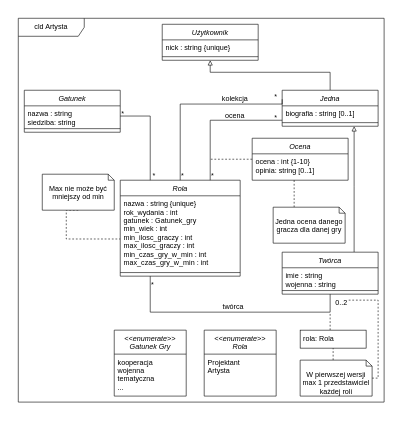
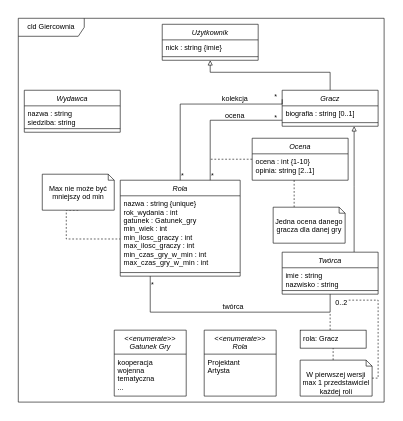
  <mxCell id="0" />
  <mxCell id="1" parent="0" />
  <mxCell id="2" value="" style="rounded=0;whiteSpace=wrap;html=1;strokeColor=#FFFFFF;" vertex="1" parent="1"><mxGeometry x="20" y="20" width="630" height="660" as="geometry" /></mxCell>
- <mxCell id="3" value="cld Artysta" style="shape=umlFrame;whiteSpace=wrap;html=1;width=110;height=30;" vertex="1" parent="1"><mxGeometry x="30" y="30" width="610" height="640" as="geometry" /></mxCell>
+ <mxCell id="3" value="cld Giercownia" style="shape=umlFrame;whiteSpace=wrap;html=1;width=110;height=30;" vertex="1" parent="1"><mxGeometry x="30" y="30" width="610" height="640" as="geometry" /></mxCell>
  <mxCell id="4" value="Rola" style="swimlane;fontStyle=2;align=center;verticalAlign=top;childLayout=stackLayout;horizontal=1;startSize=26;horizontalStack=0;resizeParent=1;resizeLast=0;collapsible=1;marginBottom=0;rounded=0;shadow=0;strokeWidth=1;" parent="1" vertex="1"><mxGeometry x="200" y="300" width="200" height="160" as="geometry"><mxRectangle x="230" y="140" width="160" height="26" as="alternateBounds" /></mxGeometry></mxCell>
  <mxCell id="5" value="nazwa : string {unique}&#10;rok_wydania : int&#10;gatunek : Gatunek_gry&#10;min_wiek : int&#10;min_ilosc_graczy : int&#10;max_ilosc_graczy : int&#10;min_czas_gry_w_min : int&#10;max_czas_gry_w_min : int" style="text;align=left;verticalAlign=top;spacingLeft=4;spacingRight=4;overflow=hidden;rotatable=0;points=[[0,0.5],[1,0.5]];portConstraint=eastwest;" parent="4" vertex="1"><mxGeometry y="26" width="200" height="124" as="geometry" /></mxCell>
  <mxCell id="6" value="" style="line;html=1;strokeWidth=1;align=left;verticalAlign=middle;spacingTop=-1;spacingLeft=3;spacingRight=3;rotatable=0;labelPosition=right;points=[];portConstraint=eastwest;" parent="4" vertex="1"><mxGeometry y="150" width="200" height="8" as="geometry" /></mxCell>
  <mxCell id="7" style="edgeStyle=orthogonalEdgeStyle;rounded=0;orthogonalLoop=1;jettySize=auto;html=1;endArrow=block;endFill=0;" edge="1" parent="1" source="8"><mxGeometry relative="1" as="geometry"><mxPoint x="350" y="100" as="targetPoint" /><Array as="points"><mxPoint x="550" y="120" /><mxPoint x="350" y="120" /></Array></mxGeometry></mxCell>
- <mxCell id="8" value="Jedna" style="swimlane;fontStyle=2;align=center;verticalAlign=top;childLayout=stackLayout;horizontal=1;startSize=26;horizontalStack=0;resizeParent=1;resizeLast=0;collapsible=1;marginBottom=0;rounded=0;shadow=0;strokeWidth=1;" parent="1" vertex="1"><mxGeometry x="470" y="150" width="160" height="60" as="geometry"><mxRectangle x="230" y="140" width="160" height="26" as="alternateBounds" /></mxGeometry></mxCell>
+ <mxCell id="8" value="Gracz" style="swimlane;fontStyle=2;align=center;verticalAlign=top;childLayout=stackLayout;horizontal=1;startSize=26;horizontalStack=0;resizeParent=1;resizeLast=0;collapsible=1;marginBottom=0;rounded=0;shadow=0;strokeWidth=1;" parent="1" vertex="1"><mxGeometry x="470" y="150" width="160" height="60" as="geometry"><mxRectangle x="230" y="140" width="160" height="26" as="alternateBounds" /></mxGeometry></mxCell>
  <mxCell id="9" value="biografia : string [0..1]" style="text;align=left;verticalAlign=top;spacingLeft=4;spacingRight=4;overflow=hidden;rotatable=0;points=[[0,0.5],[1,0.5]];portConstraint=eastwest;" parent="8" vertex="1"><mxGeometry y="26" width="160" height="24" as="geometry" /></mxCell>
  <mxCell id="10" value="" style="line;html=1;strokeWidth=1;align=left;verticalAlign=middle;spacingTop=-1;spacingLeft=3;spacingRight=3;rotatable=0;labelPosition=right;points=[];portConstraint=eastwest;" parent="8" vertex="1"><mxGeometry y="50" width="160" height="8" as="geometry" /></mxCell>
  <mxCell id="11" value="&lt;&lt;enumerate&gt;&gt;&#10;Rola" style="swimlane;fontStyle=2;align=center;verticalAlign=top;childLayout=stackLayout;horizontal=1;startSize=40;horizontalStack=0;resizeParent=1;resizeLast=0;collapsible=1;marginBottom=0;rounded=0;shadow=0;strokeWidth=1;" parent="1" vertex="1"><mxGeometry x="340" y="550" width="120" height="110" as="geometry"><mxRectangle x="230" y="140" width="160" height="26" as="alternateBounds" /></mxGeometry></mxCell>
  <mxCell id="12" value="Projektant&#10;Artysta" style="text;align=left;verticalAlign=top;spacingLeft=4;spacingRight=4;overflow=hidden;rotatable=0;points=[[0,0.5],[1,0.5]];portConstraint=eastwest;" parent="11" vertex="1"><mxGeometry y="40" width="120" height="70" as="geometry" /></mxCell>
  <mxCell id="13" value="&lt;&lt;enumerate&gt;&gt;&#10;Gatunek Gry" style="swimlane;fontStyle=2;align=center;verticalAlign=top;childLayout=stackLayout;horizontal=1;startSize=40;horizontalStack=0;resizeParent=1;resizeLast=0;collapsible=1;marginBottom=0;rounded=0;shadow=0;strokeWidth=1;" parent="1" vertex="1"><mxGeometry x="190" y="550" width="120" height="110" as="geometry"><mxRectangle x="230" y="140" width="160" height="26" as="alternateBounds" /></mxGeometry></mxCell>
  <mxCell id="14" value="kooperacja&#10;wojenna&#10;tematyczna&#10;..." style="text;align=left;verticalAlign=top;spacingLeft=4;spacingRight=4;overflow=hidden;rotatable=0;points=[[0,0.5],[1,0.5]];portConstraint=eastwest;" parent="13" vertex="1"><mxGeometry y="40" width="120" height="70" as="geometry" /></mxCell>
- <mxCell id="15" value="Gatunek" style="swimlane;fontStyle=2;align=center;verticalAlign=top;childLayout=stackLayout;horizontal=1;startSize=26;horizontalStack=0;resizeParent=1;resizeLast=0;collapsible=1;marginBottom=0;rounded=0;shadow=0;strokeWidth=1;" parent="1" vertex="1"><mxGeometry x="40" y="150" width="160" height="70" as="geometry"><mxRectangle x="230" y="140" width="160" height="26" as="alternateBounds" /></mxGeometry></mxCell>
+ <mxCell id="15" value="Wydawca" style="swimlane;fontStyle=2;align=center;verticalAlign=top;childLayout=stackLayout;horizontal=1;startSize=26;horizontalStack=0;resizeParent=1;resizeLast=0;collapsible=1;marginBottom=0;rounded=0;shadow=0;strokeWidth=1;" parent="1" vertex="1"><mxGeometry x="40" y="150" width="160" height="70" as="geometry"><mxRectangle x="230" y="140" width="160" height="26" as="alternateBounds" /></mxGeometry></mxCell>
  <mxCell id="16" value="nazwa : string&#10;siedziba: string" style="text;align=left;verticalAlign=top;spacingLeft=4;spacingRight=4;overflow=hidden;rotatable=0;points=[[0,0.5],[1,0.5]];portConstraint=eastwest;" parent="15" vertex="1"><mxGeometry y="26" width="160" height="34" as="geometry" /></mxCell>
  <mxCell id="17" value="" style="line;html=1;strokeWidth=1;align=left;verticalAlign=middle;spacingTop=-1;spacingLeft=3;spacingRight=3;rotatable=0;labelPosition=right;points=[];portConstraint=eastwest;" parent="15" vertex="1"><mxGeometry y="60" width="160" height="8" as="geometry" /></mxCell>
- <mxCell id="18" value="" style="endArrow=none;shadow=0;strokeWidth=1;rounded=0;endFill=0;edgeStyle=elbowEdgeStyle;elbow=vertical;exitX=1;exitY=0.5;exitDx=0;exitDy=0;entryX=0.25;entryY=0;entryDx=0;entryDy=0;" parent="1" source="16" target="4" edge="1"><mxGeometry x="0.5" y="41" relative="1" as="geometry"><mxPoint x="512" y="560" as="sourcePoint" /><mxPoint x="640" y="560" as="targetPoint" /><mxPoint x="-40" y="32" as="offset" /><Array as="points"><mxPoint x="230" y="193" /><mxPoint x="110" y="153" /><mxPoint x="120" y="160" /></Array></mxGeometry></mxCell>
- <mxCell id="19" value="*" style="resizable=0;align=left;verticalAlign=bottom;labelBackgroundColor=none;fontSize=12;" parent="18" connectable="0" vertex="1"><mxGeometry x="-1" relative="1" as="geometry"><mxPoint y="4" as="offset" /></mxGeometry></mxCell>
- <mxCell id="20" value="*" style="resizable=0;align=right;verticalAlign=bottom;labelBackgroundColor=none;fontSize=12;" parent="18" connectable="0" vertex="1"><mxGeometry x="1" relative="1" as="geometry"><mxPoint x="10" y="0.06" as="offset" /></mxGeometry></mxCell>
  <mxCell id="21" value="" style="endArrow=none;shadow=0;strokeWidth=1;rounded=0;endFill=0;edgeStyle=elbowEdgeStyle;elbow=vertical;exitX=0.75;exitY=0;exitDx=0;exitDy=0;" parent="1" source="4" edge="1"><mxGeometry x="0.5" y="41" relative="1" as="geometry"><mxPoint x="542" y="590" as="sourcePoint" /><mxPoint x="470" y="200" as="targetPoint" /><mxPoint x="-40" y="32" as="offset" /><Array as="points"><mxPoint x="410" y="200" /><mxPoint x="420" y="210" /><mxPoint x="410" y="153" /></Array></mxGeometry></mxCell>
  <mxCell id="22" value="*" style="resizable=0;align=left;verticalAlign=bottom;labelBackgroundColor=none;fontSize=12;" parent="21" connectable="0" vertex="1"><mxGeometry x="-1" relative="1" as="geometry"><mxPoint as="offset" /></mxGeometry></mxCell>
  <mxCell id="23" value="*" style="resizable=0;align=right;verticalAlign=bottom;labelBackgroundColor=none;fontSize=12;" parent="21" connectable="0" vertex="1"><mxGeometry x="1" relative="1" as="geometry"><mxPoint x="-7" y="4" as="offset" /></mxGeometry></mxCell>
  <mxCell id="24" value="ocena" style="text;html=1;resizable=0;points=[];;align=center;verticalAlign=middle;labelBackgroundColor=none;rounded=0;shadow=0;strokeWidth=1;fontSize=12;" parent="21" vertex="1" connectable="0"><mxGeometry x="0.5" y="49" relative="1" as="geometry"><mxPoint x="-25" y="40" as="offset" /></mxGeometry></mxCell>
  <mxCell id="25" value="" style="endArrow=none;shadow=0;strokeWidth=1;rounded=0;endFill=0;edgeStyle=elbowEdgeStyle;elbow=vertical;exitX=0.5;exitY=0;exitDx=0;exitDy=0;entryX=0;entryY=0.25;entryDx=0;entryDy=0;" parent="1" source="4" target="8" edge="1"><mxGeometry x="0.5" y="41" relative="1" as="geometry"><mxPoint x="552" y="600" as="sourcePoint" /><mxPoint x="680" y="600" as="targetPoint" /><mxPoint x="-40" y="32" as="offset" /><Array as="points"><mxPoint x="390" y="173" /><mxPoint x="370" y="113" /></Array></mxGeometry></mxCell>
  <mxCell id="26" value="*" style="resizable=0;align=left;verticalAlign=bottom;labelBackgroundColor=none;fontSize=12;" parent="25" connectable="0" vertex="1"><mxGeometry x="-1" relative="1" as="geometry"><mxPoint as="offset" /></mxGeometry></mxCell>
  <mxCell id="27" value="*" style="resizable=0;align=right;verticalAlign=bottom;labelBackgroundColor=none;fontSize=12;" parent="25" connectable="0" vertex="1"><mxGeometry x="1" relative="1" as="geometry"><mxPoint x="-7" y="4" as="offset" /></mxGeometry></mxCell>
  <mxCell id="28" value="kolekcja" style="text;html=1;resizable=0;points=[];;align=center;verticalAlign=middle;labelBackgroundColor=none;rounded=0;shadow=0;strokeWidth=1;fontSize=12;" parent="25" vertex="1" connectable="0"><mxGeometry x="0.5" y="49" relative="1" as="geometry"><mxPoint x="-12" y="40" as="offset" /></mxGeometry></mxCell>
  <mxCell id="29" style="edgeStyle=orthogonalEdgeStyle;rounded=0;orthogonalLoop=1;jettySize=auto;html=1;endArrow=block;endFill=0;entryX=0.75;entryY=1;entryDx=0;entryDy=0;" edge="1" parent="1" source="30" target="8"><mxGeometry relative="1" as="geometry"><mxPoint x="600" y="220" as="targetPoint" /><Array as="points"><mxPoint x="590" y="310" /><mxPoint x="590" y="310" /></Array></mxGeometry></mxCell>
  <mxCell id="30" value="Twórca" style="swimlane;fontStyle=2;align=center;verticalAlign=top;childLayout=stackLayout;horizontal=1;startSize=26;horizontalStack=0;resizeParent=1;resizeLast=0;collapsible=1;marginBottom=0;rounded=0;shadow=0;strokeWidth=1;" parent="1" vertex="1"><mxGeometry x="470" y="420" width="160" height="70" as="geometry"><mxRectangle x="230" y="140" width="160" height="26" as="alternateBounds" /></mxGeometry></mxCell>
- <mxCell id="31" value="imie : string&#10;wojenna : string&#10;" style="text;align=left;verticalAlign=top;spacingLeft=4;spacingRight=4;overflow=hidden;rotatable=0;points=[[0,0.5],[1,0.5]];portConstraint=eastwest;" parent="30" vertex="1"><mxGeometry y="26" width="160" height="34" as="geometry" /></mxCell>
+ <mxCell id="31" value="imie : string&#10;nazwisko : string&#10;" style="text;align=left;verticalAlign=top;spacingLeft=4;spacingRight=4;overflow=hidden;rotatable=0;points=[[0,0.5],[1,0.5]];portConstraint=eastwest;" parent="30" vertex="1"><mxGeometry y="26" width="160" height="34" as="geometry" /></mxCell>
  <mxCell id="32" value="" style="line;html=1;strokeWidth=1;align=left;verticalAlign=middle;spacingTop=-1;spacingLeft=3;spacingRight=3;rotatable=0;labelPosition=right;points=[];portConstraint=eastwest;" parent="30" vertex="1"><mxGeometry y="60" width="160" height="8" as="geometry" /></mxCell>
  <mxCell id="33" style="edgeStyle=orthogonalEdgeStyle;rounded=0;orthogonalLoop=1;jettySize=auto;html=1;dashed=1;endArrow=none;endFill=0;" parent="1" source="34" edge="1"><mxGeometry relative="1" as="geometry"><mxPoint x="350" y="265" as="targetPoint" /><Array as="points" /></mxGeometry></mxCell>
  <mxCell id="34" value="Ocena" style="swimlane;fontStyle=2;align=center;verticalAlign=top;childLayout=stackLayout;horizontal=1;startSize=26;horizontalStack=0;resizeParent=1;resizeLast=0;collapsible=1;marginBottom=0;rounded=0;shadow=0;strokeWidth=1;" parent="1" vertex="1"><mxGeometry x="420" width="160" height="70" as="geometry" y="230"><mxRectangle x="230" y="140" width="160" height="26" as="alternateBounds" /></mxGeometry></mxCell>
- <mxCell id="35" value="ocena : int {1-10}&#10;opinia: string [0..1]" style="text;align=left;verticalAlign=top;spacingLeft=4;spacingRight=4;overflow=hidden;rotatable=0;points=[[0,0.5],[1,0.5]];portConstraint=eastwest;" parent="34" vertex="1"><mxGeometry y="26" width="160" height="34" as="geometry" /></mxCell>
+ <mxCell id="35" value="ocena : int {1-10}&#10;opinia: string [2..1]" style="text;align=left;verticalAlign=top;spacingLeft=4;spacingRight=4;overflow=hidden;rotatable=0;points=[[0,0.5],[1,0.5]];portConstraint=eastwest;" parent="34" vertex="1"><mxGeometry y="26" width="160" height="34" as="geometry" /></mxCell>
  <mxCell id="36" value="" style="endArrow=none;shadow=0;strokeWidth=1;rounded=0;endFill=0;edgeStyle=elbowEdgeStyle;elbow=vertical;entryX=0.5;entryY=1;entryDx=0;entryDy=0;exitX=0.25;exitY=1;exitDx=0;exitDy=0;" edge="1" parent="1" source="4" target="30"><mxGeometry x="0.5" y="41" relative="1" as="geometry"><mxPoint x="252" y="448" as="sourcePoint" /><mxPoint x="740" y="448" as="targetPoint" /><mxPoint x="-40" y="32" as="offset" /><Array as="points"><mxPoint x="430" y="520" /><mxPoint x="400" y="550" /></Array></mxGeometry></mxCell>
  <mxCell id="37" value="*" style="resizable=0;align=left;verticalAlign=bottom;labelBackgroundColor=none;fontSize=12;" connectable="0" vertex="1" parent="36"><mxGeometry x="-1" relative="1" as="geometry"><mxPoint y="22" as="offset" /></mxGeometry></mxCell>
  <mxCell id="38" value="0..2" style="resizable=0;align=right;verticalAlign=bottom;labelBackgroundColor=none;fontSize=12;" connectable="0" vertex="1" parent="36"><mxGeometry x="1" relative="1" as="geometry"><mxPoint x="30" y="22.29" as="offset" /></mxGeometry></mxCell>
  <mxCell id="39" value="twórca" style="text;html=1;resizable=0;points=[];;align=center;verticalAlign=middle;labelBackgroundColor=none;rounded=0;shadow=0;strokeWidth=1;fontSize=12;" vertex="1" connectable="0" parent="36"><mxGeometry x="0.5" y="49" relative="1" as="geometry"><mxPoint x="-95" y="39" as="offset" /></mxGeometry></mxCell>
  <mxCell id="40" style="edgeStyle=orthogonalEdgeStyle;rounded=0;orthogonalLoop=1;jettySize=auto;html=1;endArrow=none;endFill=0;dashed=1;" edge="1" parent="1" source="41"><mxGeometry relative="1" as="geometry"><mxPoint x="490" y="300" as="targetPoint" /><Array as="points"><mxPoint x="490" y="300" /></Array></mxGeometry></mxCell>
  <mxCell id="41" value="Jedna ocena danego gracza dla danej gry" style="shape=note2;boundedLbl=1;whiteSpace=wrap;html=1;size=10;verticalAlign=top;align=center;" vertex="1" parent="1"><mxGeometry x="455" y="345" width="120" height="60" as="geometry" /></mxCell>
  <mxCell id="42" style="edgeStyle=orthogonalEdgeStyle;rounded=0;orthogonalLoop=1;jettySize=auto;html=1;dashed=1;endArrow=none;endFill=0;exitX=0.5;exitY=1;exitDx=0;exitDy=0;exitPerimeter=0;" edge="1" parent="1" source="43" target="5"><mxGeometry relative="1" as="geometry"><Array as="points"><mxPoint x="110" y="398" /></Array></mxGeometry></mxCell>
  <mxCell id="43" value="Max nie może być mniejszy od min" style="shape=note2;boundedLbl=1;whiteSpace=wrap;html=1;size=10;verticalAlign=top;align=center;" vertex="1" parent="1"><mxGeometry x="70" y="290" width="120" height="60" as="geometry" /></mxCell>
  <mxCell id="44" style="edgeStyle=orthogonalEdgeStyle;rounded=0;orthogonalLoop=1;jettySize=auto;html=1;dashed=1;endArrow=none;endFill=0;" edge="1" parent="1" source="45"><mxGeometry relative="1" as="geometry"><mxPoint x="550" y="520" as="targetPoint" /><Array as="points"><mxPoint x="550" y="540" /><mxPoint x="550" y="540" /></Array></mxGeometry></mxCell>
- <mxCell id="45" value="&amp;nbsp;rola: Rola" style="html=1;strokeColor=#000000;align=left;" vertex="1" parent="1"><mxGeometry x="500" y="550" width="110" height="30" as="geometry" /></mxCell>
+ <mxCell id="45" value="&amp;nbsp;rola: Gracz" style="html=1;strokeColor=#000000;align=left;" vertex="1" parent="1"><mxGeometry x="500" y="550" width="110" height="30" as="geometry" /></mxCell>
  <mxCell id="46" style="edgeStyle=orthogonalEdgeStyle;rounded=0;orthogonalLoop=1;jettySize=auto;html=1;dashed=1;endArrow=none;endFill=0;exitX=0;exitY=0;exitDx=55;exitDy=0;exitPerimeter=0;" edge="1" parent="1" source="48"><mxGeometry relative="1" as="geometry"><mxPoint x="555" y="580" as="targetPoint" /><Array as="points"><mxPoint x="555" y="580" /></Array></mxGeometry></mxCell>
  <mxCell id="47" style="edgeStyle=orthogonalEdgeStyle;rounded=0;orthogonalLoop=1;jettySize=auto;html=1;dashed=1;endArrow=none;endFill=0;" edge="1" parent="1" source="48"><mxGeometry relative="1" as="geometry"><mxPoint x="580" y="500" as="targetPoint" /><Array as="points"><mxPoint x="630" y="630" /><mxPoint x="630" y="500" /><mxPoint x="580" y="500" /></Array></mxGeometry></mxCell>
  <mxCell id="48" value="W pierwszej wersji max 1 przedstawiciel każdej roli" style="shape=note2;boundedLbl=1;whiteSpace=wrap;html=1;size=10;verticalAlign=top;align=center;" vertex="1" parent="1"><mxGeometry x="500" y="600" width="120" height="60" as="geometry" /></mxCell>
  <mxCell id="49" value="Użytkownik" style="swimlane;fontStyle=2;align=center;verticalAlign=top;childLayout=stackLayout;horizontal=1;startSize=26;horizontalStack=0;resizeParent=1;resizeLast=0;collapsible=1;marginBottom=0;rounded=0;shadow=0;strokeWidth=1;" vertex="1" parent="1"><mxGeometry x="270" y="40" width="160" height="60" as="geometry"><mxRectangle x="230" y="140" width="160" height="26" as="alternateBounds" /></mxGeometry></mxCell>
- <mxCell id="50" value="nick : string {unique}" style="text;align=left;verticalAlign=top;spacingLeft=4;spacingRight=4;overflow=hidden;rotatable=0;points=[[0,0.5],[1,0.5]];portConstraint=eastwest;" vertex="1" parent="49"><mxGeometry y="26" width="160" height="24" as="geometry" /></mxCell>
+ <mxCell id="50" value="nick : string {imie}" style="text;align=left;verticalAlign=top;spacingLeft=4;spacingRight=4;overflow=hidden;rotatable=0;points=[[0,0.5],[1,0.5]];portConstraint=eastwest;" vertex="1" parent="49"><mxGeometry y="26" width="160" height="24" as="geometry" /></mxCell>
  <mxCell id="51" value="" style="line;html=1;strokeWidth=1;align=left;verticalAlign=middle;spacingTop=-1;spacingLeft=3;spacingRight=3;rotatable=0;labelPosition=right;points=[];portConstraint=eastwest;" vertex="1" parent="49"><mxGeometry y="50" width="160" height="8" as="geometry" /></mxCell>
